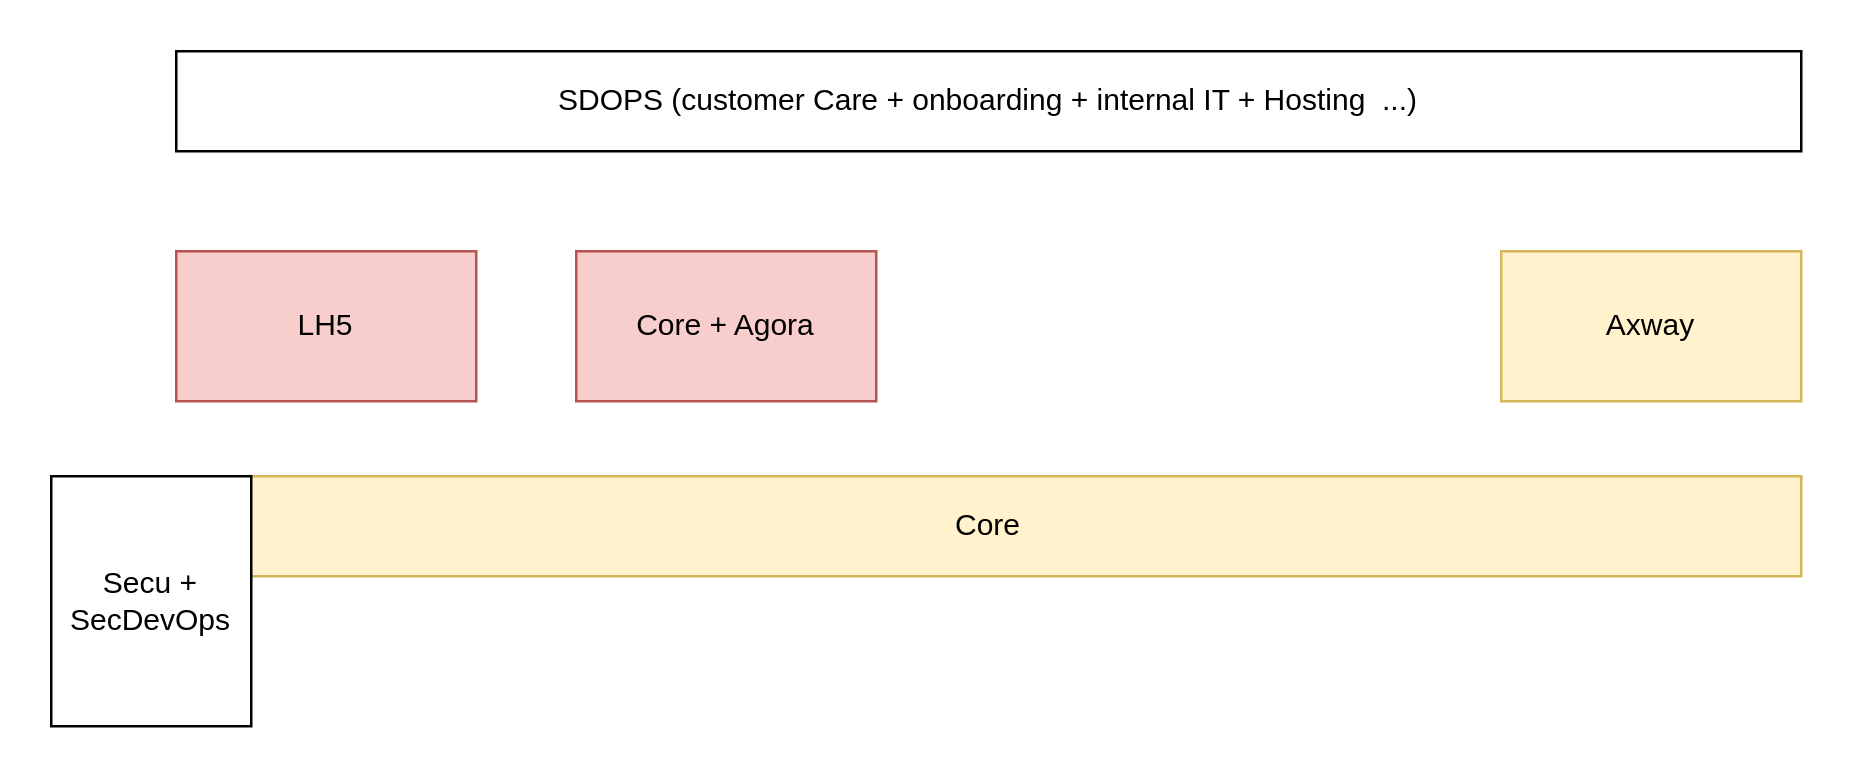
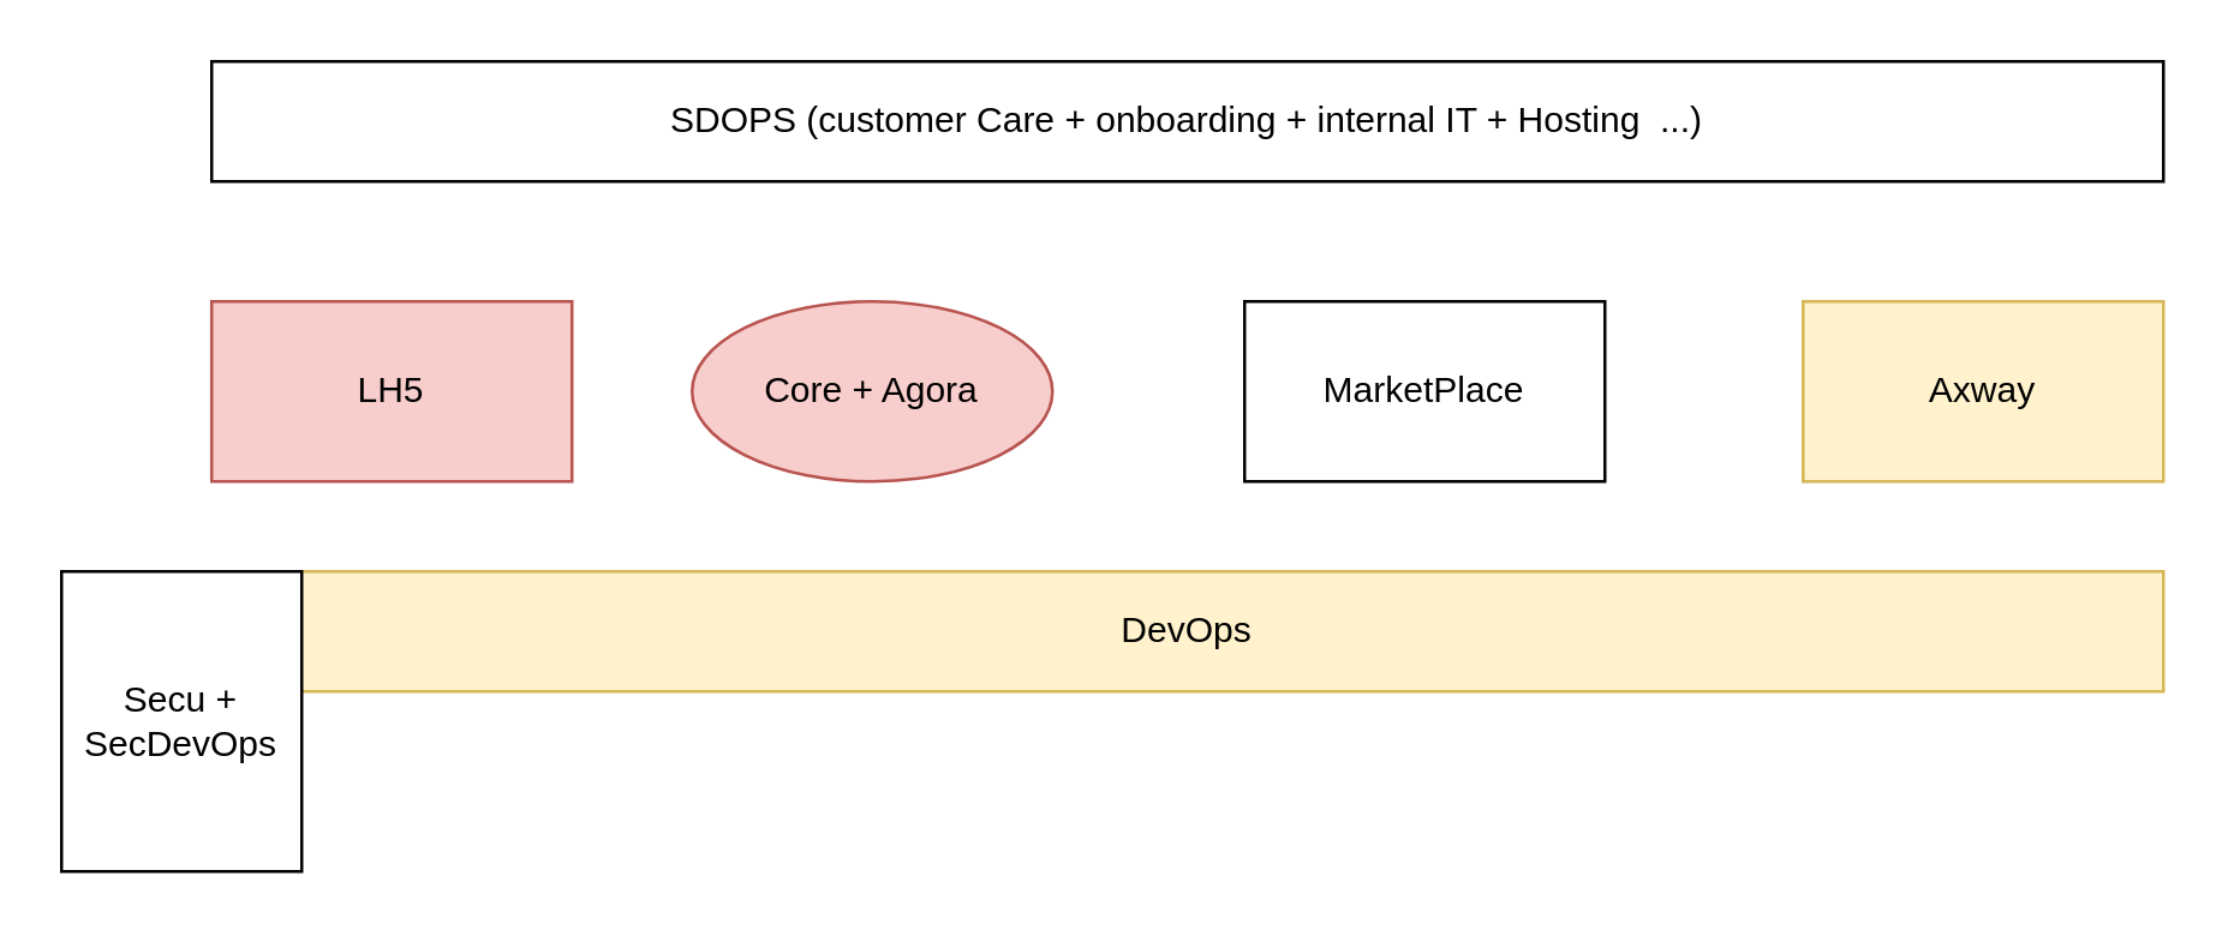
  <mxCell id="0" />
  <mxCell id="1" parent="0" />
  <mxCell id="2" value="LH5" style="rounded=0;whiteSpace=wrap;html=1;fillColor=#f8cecc;strokeColor=#b85450;" vertex="1" parent="1"><mxGeometry x="70" y="100" width="120" height="60" as="geometry" /></mxCell>
- <mxCell id="3" value="Core + Agora" style="rounded=0;whiteSpace=wrap;html=1;fillColor=#f8cecc;strokeColor=#b85450;" vertex="1" parent="1"><mxGeometry x="230" y="100" width="120" height="60" as="geometry" /></mxCell>
+ <mxCell id="3" value="Core + Agora" style="ellipse;whiteSpace=wrap;html=1;fillColor=#f8cecc;strokeColor=#b85450;" vertex="1" parent="1"><mxGeometry x="230" y="100" width="120" height="60" as="geometry" /></mxCell>
+ <mxCell id="4" value="MarketPlace" style="rounded=0;whiteSpace=wrap;html=1;" vertex="1" parent="1"><mxGeometry x="414" y="100" width="120" height="60" as="geometry" /></mxCell>
  <mxCell id="5" value="Axway" style="rounded=0;whiteSpace=wrap;html=1;fillColor=#fff2cc;strokeColor=#d6b656;" vertex="1" parent="1"><mxGeometry x="600" y="100" width="120" height="60" as="geometry" /></mxCell>
- <mxCell id="6" value="Core" style="rounded=0;whiteSpace=wrap;html=1;fillColor=#fff2cc;strokeColor=#d6b656;" vertex="1" parent="1"><mxGeometry x="70" y="190" width="650" height="40" as="geometry" /></mxCell>
+ <mxCell id="6" value="DevOps" style="rounded=0;whiteSpace=wrap;html=1;fillColor=#fff2cc;strokeColor=#d6b656;" vertex="1" parent="1"><mxGeometry x="70" y="190" width="650" height="40" as="geometry" /></mxCell>
  <mxCell id="7" value="SDOPS (customer Care + onboarding + internal IT + Hosting&amp;nbsp; ...)" style="rounded=0;whiteSpace=wrap;html=1;" vertex="1" parent="1"><mxGeometry x="70" y="20" width="650" height="40" as="geometry" /></mxCell>
  <mxCell id="8" value="Secu + SecDevOps" style="rounded=0;whiteSpace=wrap;html=1;" vertex="1" parent="1"><mxGeometry x="20" y="190" width="80" height="100" as="geometry" /></mxCell>
